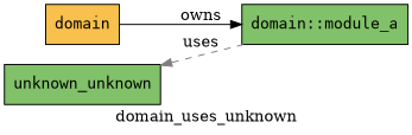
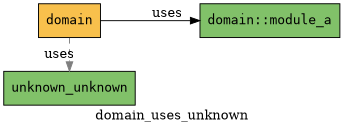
  digraph {
    label=domain_uses_unknown
    rankdir=LR
    node [fillcolor="#81c169" fontname=monospace shape=box style=filled]
    n1 [fillcolor="#f8c04c" label=domain]
    n2 [label="domain::module_a"]
    n3 [label=unknown_unknown]
-   n1 -> n2 [color="#000000" constraint=true label=owns style=solid]
-   n2 -> n3 [color="#7f7f7f" constraint=false label=uses style=dashed]
+   n1 -> n2 [color="#000000" constraint=true label=uses style=solid]
+   n1 -> n3 [color="#7f7f7f" constraint=false label=uses style=dashed]
  }
